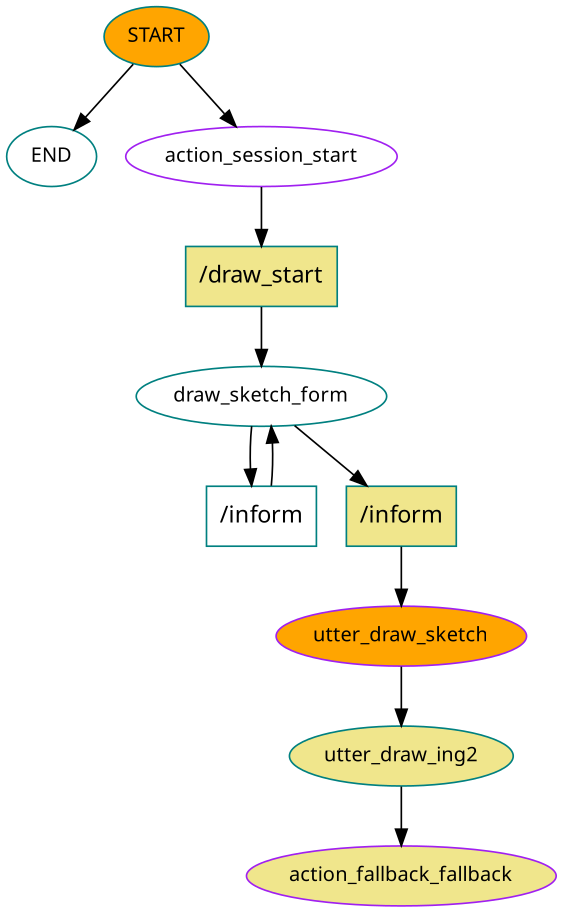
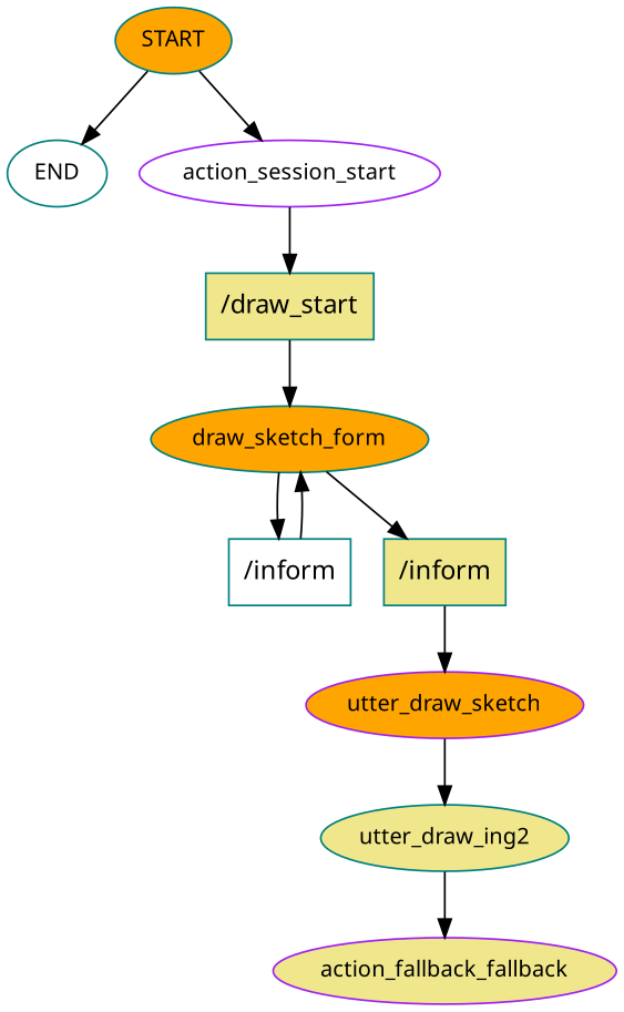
  digraph {
    fontname="Noto Sans"
    node [color=teal fillcolor=white fontname="Noto Sans" fontsize=12 style=filled]
    edge [fontname="Noto Sans"]
    n1 [fillcolor=orange label=START]
    n2 [label=END]
    n3 [color=purple label=action_session_start]
    n4 [fillcolor=khaki label="/draw_start" shape=rect fontsize=""]
-   n5 [label=draw_sketch_form]
+   n5 [fillcolor=orange label=draw_sketch_form]
    n6 [label="/inform" shape=rect fontsize=""]
    n7 [fillcolor=khaki label="/inform" shape=rect fontsize=""]
    n8 [color=purple fillcolor=orange label=utter_draw_sketch]
    n9 [fillcolor=khaki label=utter_draw_ing2]
    n10 [color=purple fillcolor=khaki label=action_fallback_fallback]
    n1 -> n2
    n1 -> n3
    n3 -> n4
    n4 -> n5
    n5 -> n6
    n5 -> n7
    n6 -> n5
    n7 -> n8
    n8 -> n9
    n9 -> n10
  }
